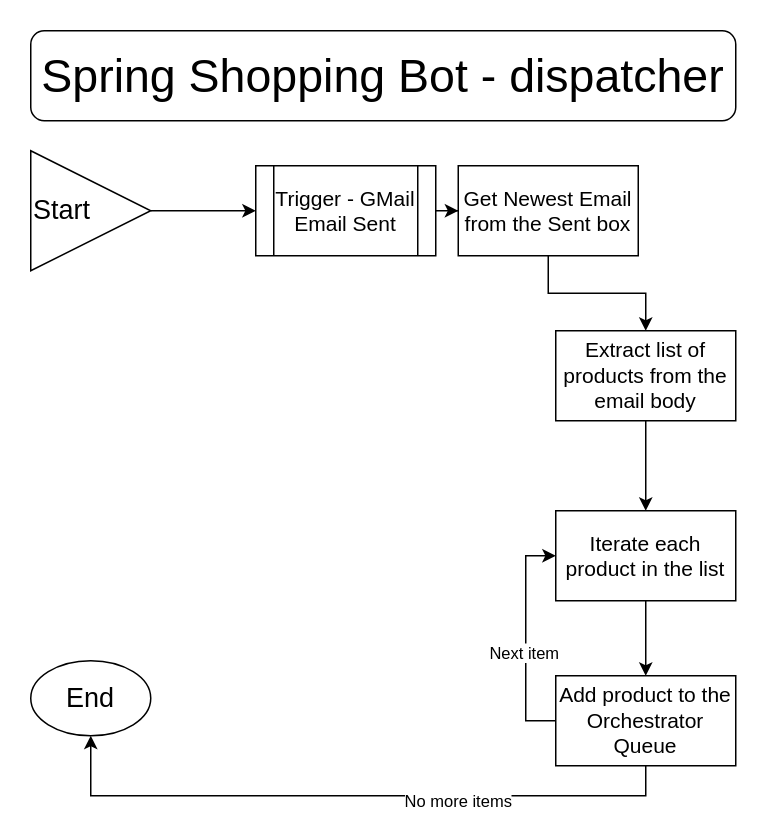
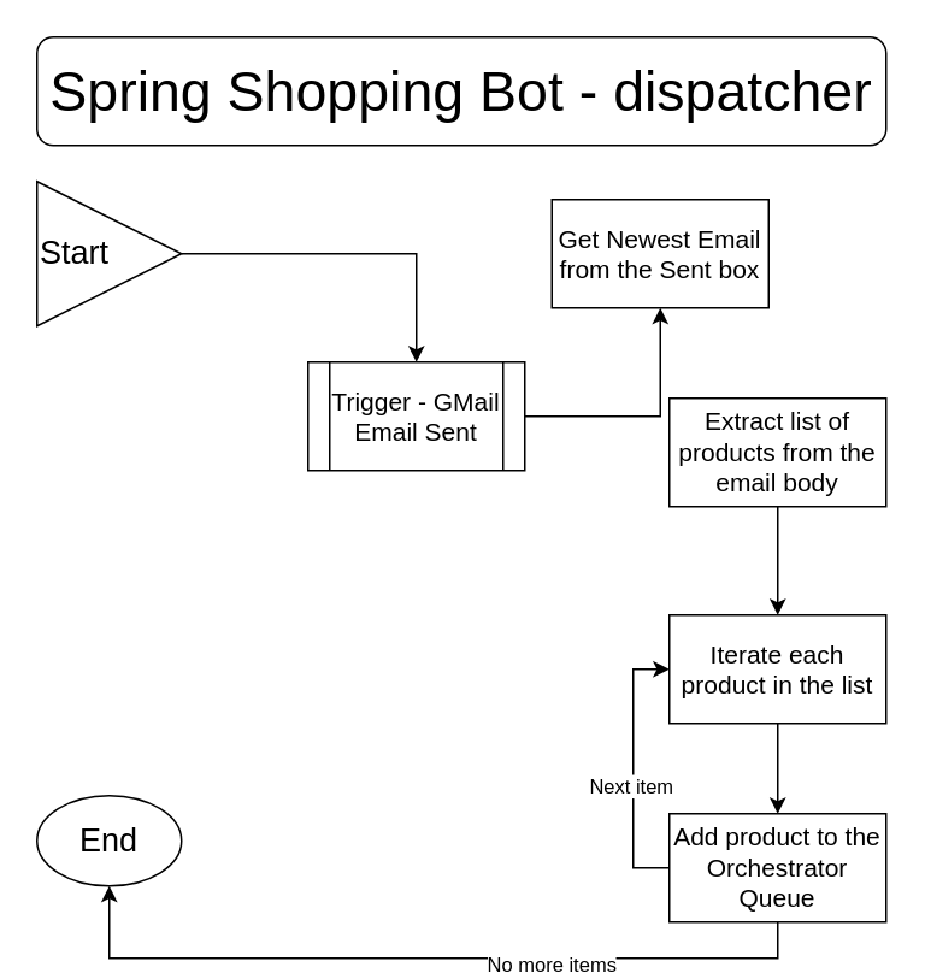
  <mxCell id="0" />
  <mxCell id="1" parent="0" />
  <mxCell id="2" style="edgeStyle=orthogonalEdgeStyle;rounded=0;orthogonalLoop=1;jettySize=auto;html=1;" edge="1" parent="1" source="3" target="5"><mxGeometry relative="1" as="geometry" /></mxCell>
  <mxCell id="3" value="&lt;font style=&quot;font-size: 18px;&quot;&gt;Start&lt;/font&gt;" style="triangle;whiteSpace=wrap;html=1;align=left;" vertex="1" parent="1"><mxGeometry x="20" y="100" width="80" height="80" as="geometry" /></mxCell>
  <mxCell id="4" value="" style="edgeStyle=orthogonalEdgeStyle;rounded=0;orthogonalLoop=1;jettySize=auto;html=1;" edge="1" parent="1" source="5" target="7"><mxGeometry relative="1" as="geometry" /></mxCell>
- <mxCell id="5" value="&lt;font style=&quot;font-size: 14px;&quot;&gt;Trigger - GMail Email Sent&lt;/font&gt;" style="shape=process;whiteSpace=wrap;html=1;backgroundOutline=1;" vertex="1" parent="1"><mxGeometry x="170" y="110" width="120" height="60" as="geometry" /></mxCell>
- <mxCell id="6" value="" style="edgeStyle=orthogonalEdgeStyle;rounded=0;orthogonalLoop=1;jettySize=auto;html=1;" edge="1" parent="1" source="7" target="9"><mxGeometry relative="1" as="geometry" /></mxCell>
+ <mxCell id="5" value="&lt;font style=&quot;font-size: 14px;&quot;&gt;Trigger - GMail Email Sent&lt;/font&gt;" style="shape=process;whiteSpace=wrap;html=1;backgroundOutline=1;" vertex="1" parent="1"><mxGeometry x="170" y="200" width="120" height="60" as="geometry" /></mxCell>
  <mxCell id="7" value="&lt;font style=&quot;font-size: 14px;&quot;&gt;Get Newest Email from the Sent box&lt;/font&gt;" style="whiteSpace=wrap;html=1;" vertex="1" parent="1"><mxGeometry x="305" y="110" width="120" height="60" as="geometry" /></mxCell>
  <mxCell id="8" value="" style="edgeStyle=orthogonalEdgeStyle;rounded=0;orthogonalLoop=1;jettySize=auto;html=1;" edge="1" parent="1" source="9" target="11"><mxGeometry relative="1" as="geometry" /></mxCell>
  <mxCell id="9" value="&lt;font style=&quot;font-size: 14px;&quot;&gt;Extract list of products from the email body&lt;/font&gt;" style="whiteSpace=wrap;html=1;" vertex="1" parent="1"><mxGeometry x="370" y="220" width="120" height="60" as="geometry" /></mxCell>
  <mxCell id="10" value="" style="edgeStyle=orthogonalEdgeStyle;rounded=0;orthogonalLoop=1;jettySize=auto;html=1;" edge="1" parent="1" source="11" target="16"><mxGeometry relative="1" as="geometry" /></mxCell>
  <mxCell id="11" value="&lt;font style=&quot;font-size: 14px;&quot;&gt;Iterate each product in the list&lt;/font&gt;" style="whiteSpace=wrap;html=1;" vertex="1" parent="1"><mxGeometry x="370" y="340" width="120" height="60" as="geometry" /></mxCell>
  <mxCell id="12" style="edgeStyle=orthogonalEdgeStyle;rounded=0;orthogonalLoop=1;jettySize=auto;html=1;entryX=0;entryY=0.5;entryDx=0;entryDy=0;exitX=0;exitY=0.5;exitDx=0;exitDy=0;" edge="1" parent="1" source="16" target="11"><mxGeometry relative="1" as="geometry"><mxPoint x="320" y="400" as="targetPoint" /></mxGeometry></mxCell>
  <mxCell id="13" value="Next item" style="edgeLabel;html=1;align=center;verticalAlign=middle;resizable=0;points=[];" vertex="1" connectable="0" parent="12"><mxGeometry x="-0.12" y="2" relative="1" as="geometry"><mxPoint as="offset" /></mxGeometry></mxCell>
  <mxCell id="14" value="" style="edgeStyle=orthogonalEdgeStyle;rounded=0;orthogonalLoop=1;jettySize=auto;html=1;exitX=0.5;exitY=1;exitDx=0;exitDy=0;entryX=0.5;entryY=1;entryDx=0;entryDy=0;" edge="1" parent="1" source="16" target="17"><mxGeometry relative="1" as="geometry" /></mxCell>
  <mxCell id="15" value="No more items" style="edgeLabel;html=1;align=center;verticalAlign=middle;resizable=0;points=[];" vertex="1" connectable="0" parent="14"><mxGeometry x="-0.321" y="3" relative="1" as="geometry"><mxPoint as="offset" /></mxGeometry></mxCell>
  <mxCell id="16" value="&lt;font style=&quot;font-size: 14px;&quot;&gt;Add product to the Orchestrator Queue&lt;/font&gt;" style="whiteSpace=wrap;html=1;" vertex="1" parent="1"><mxGeometry x="370" y="450" width="120" height="60" as="geometry" /></mxCell>
  <mxCell id="17" value="&lt;font style=&quot;font-size: 18px;&quot;&gt;End&lt;/font&gt;" style="ellipse;whiteSpace=wrap;html=1;" vertex="1" parent="1"><mxGeometry x="20" y="440" width="80" height="50" as="geometry" /></mxCell>
  <mxCell id="18" value="&lt;font style=&quot;font-size: 31px;&quot;&gt;Spring Shopping Bot - dispatcher&lt;/font&gt;" style="rounded=1;whiteSpace=wrap;html=1;" vertex="1" parent="1"><mxGeometry x="20" width="470" height="60" as="geometry" y="20" /></mxCell>
